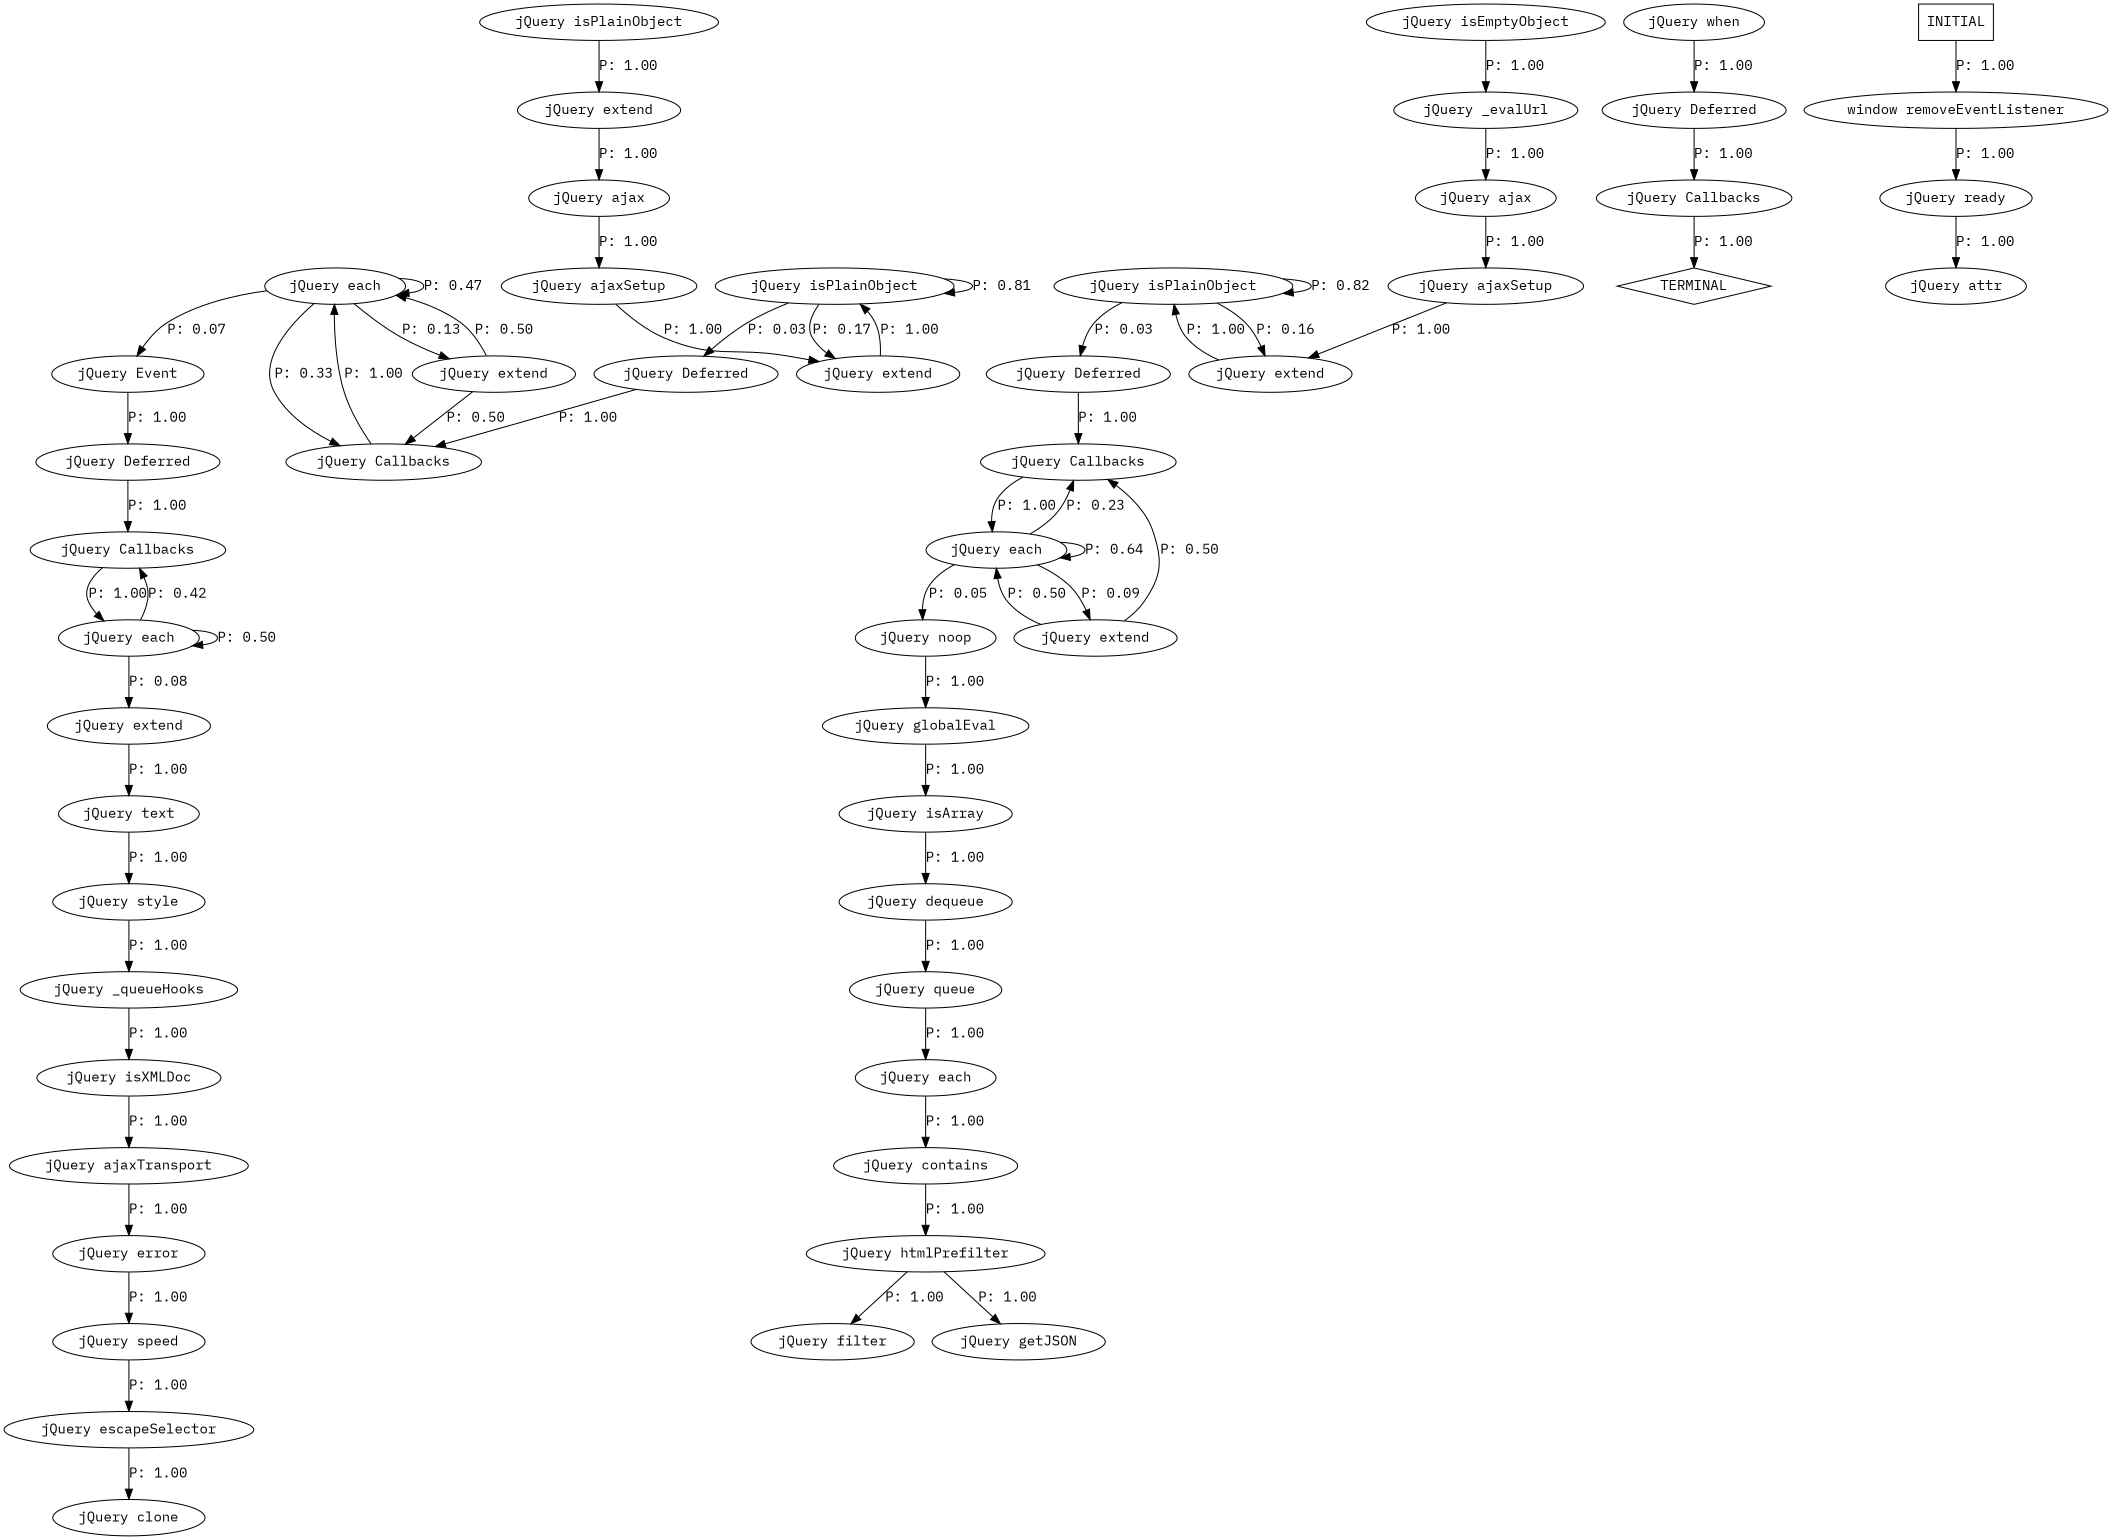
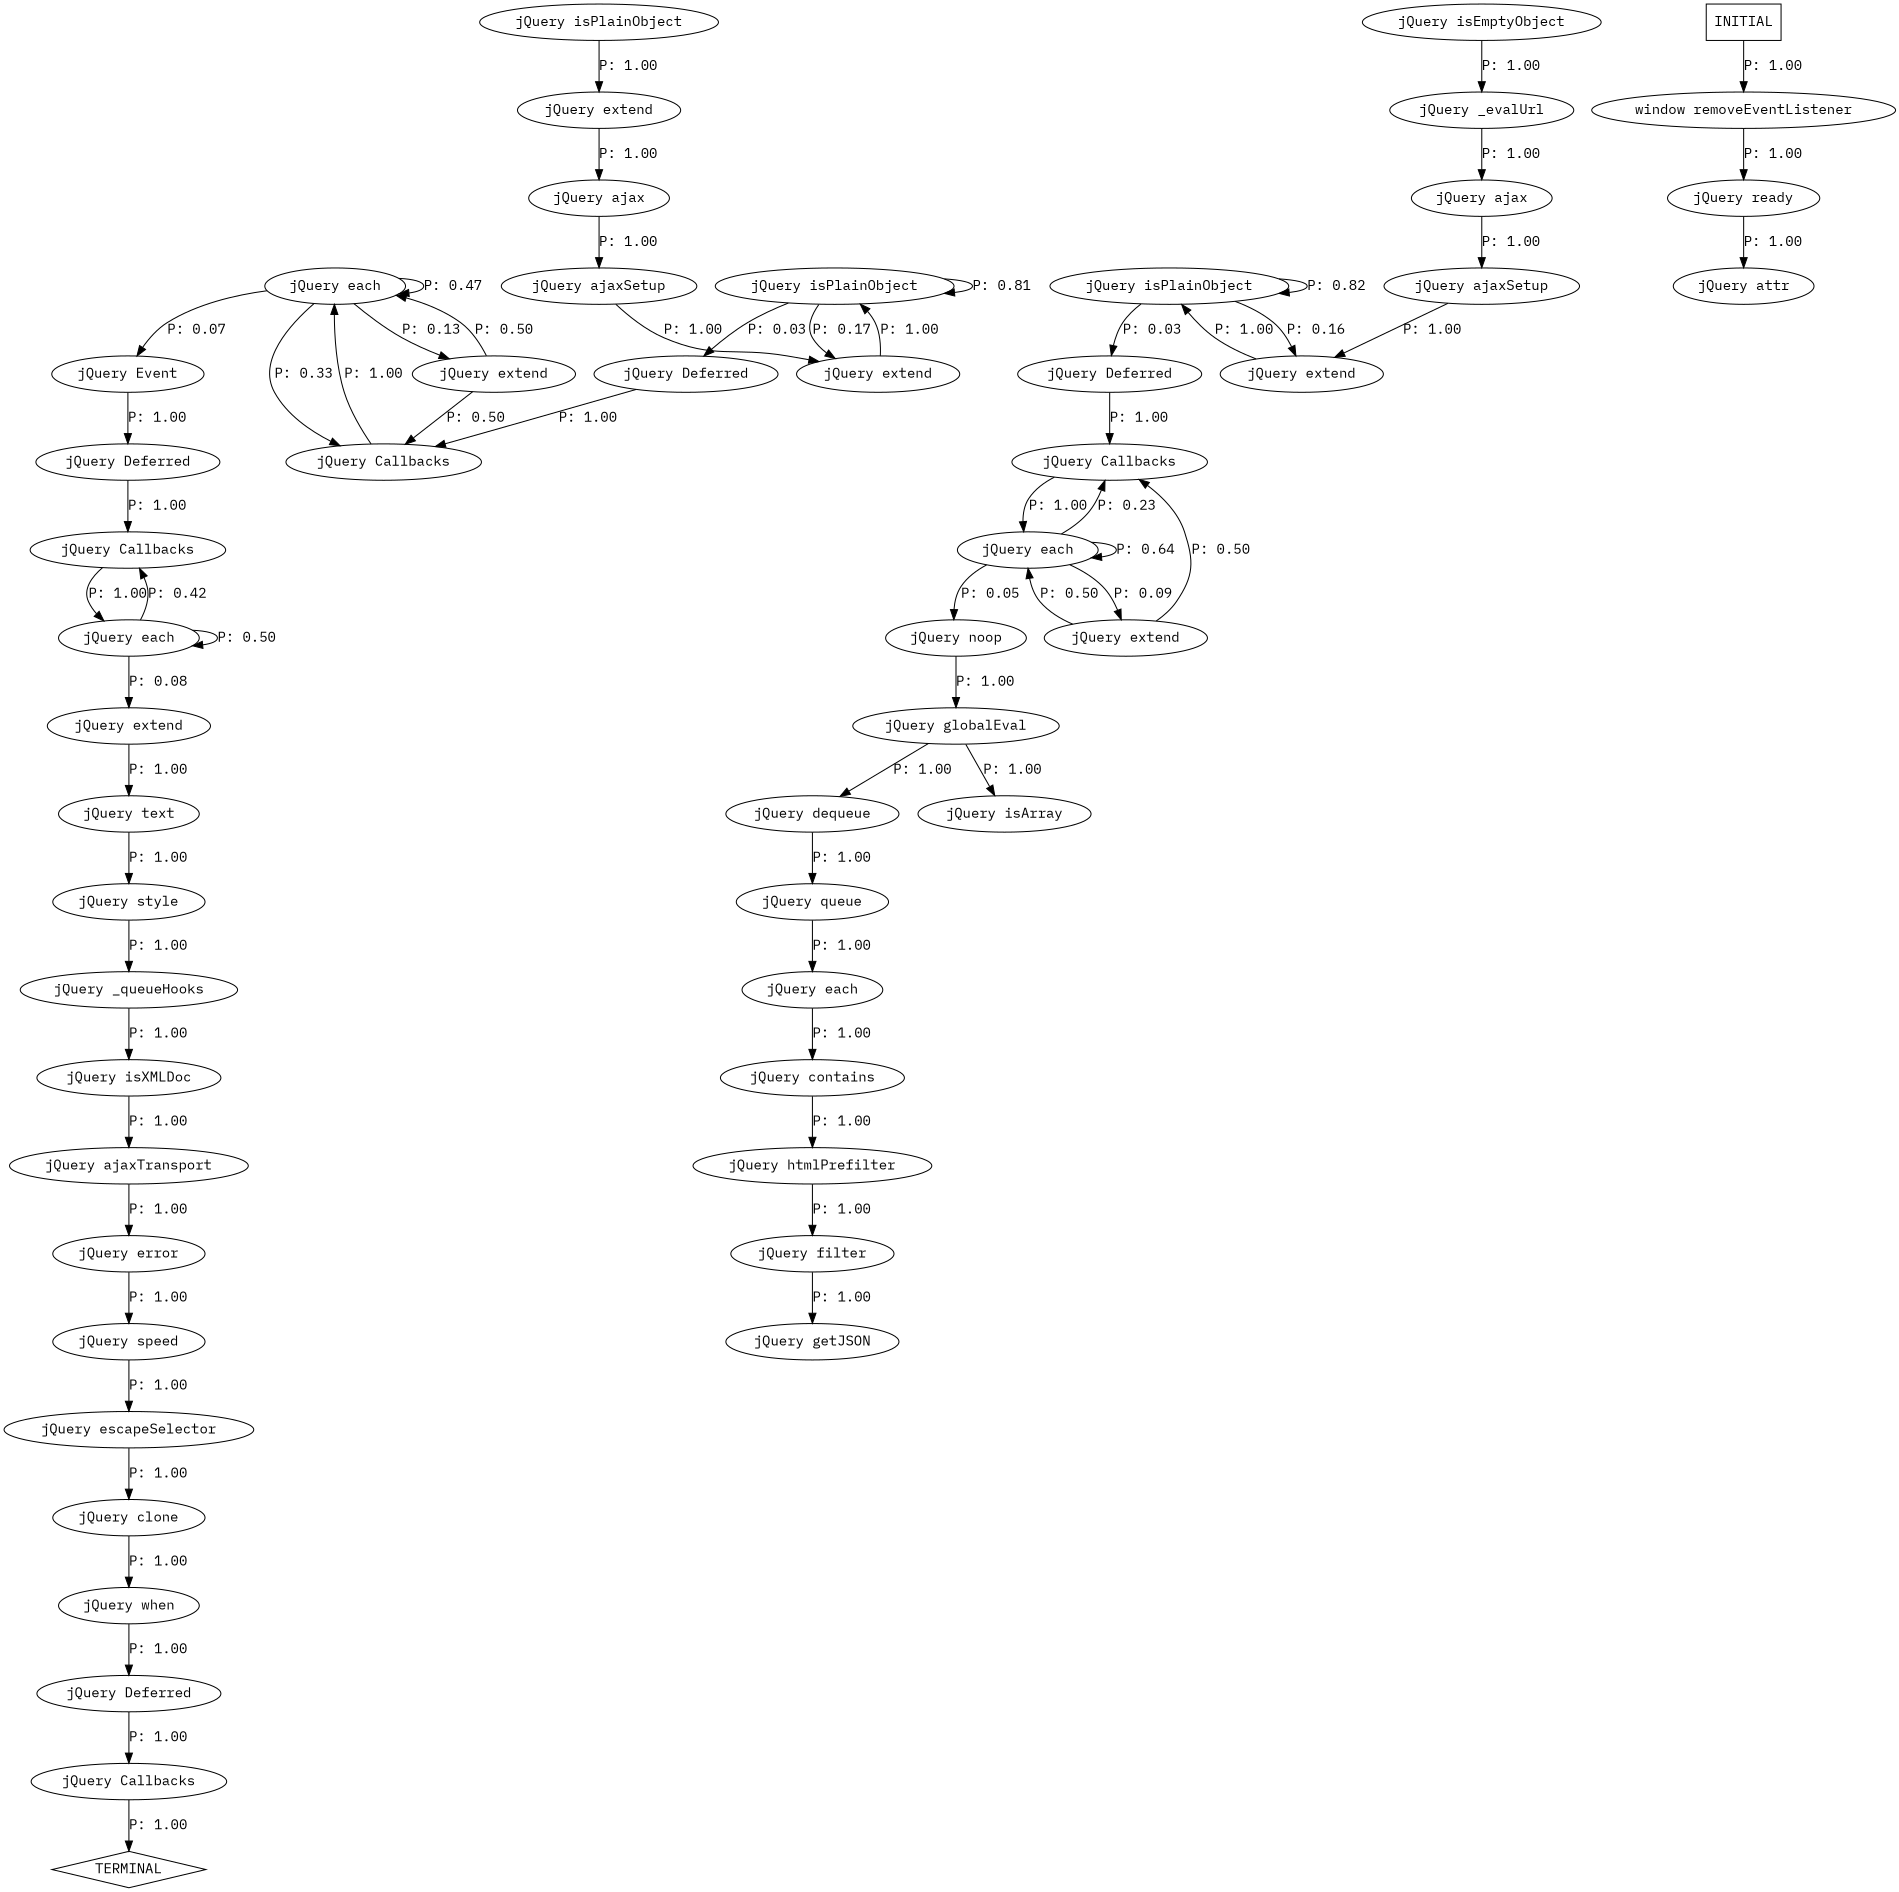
  digraph {
    fontname="IBM Plex Mono"
    node [fontname="IBM Plex Mono"]
    edge [fontname="IBM Plex Mono"]
    n1 [label="jQuery Callbacks"]
    n2 [label="jQuery each"]
    n3 [label="jQuery extend"]
    n4 [label="jQuery Callbacks"]
    n5 [label="jQuery each"]
    n6 [label="jQuery extend"]
    n7 [label="jQuery noop"]
    n8 [label="jQuery Callbacks"]
    n9 [label="jQuery each"]
    n10 [label="jQuery Event"]
    n11 [label="jQuery extend"]
    n12 [label="jQuery Callbacks"]
    n13 [label=TERMINAL shape=diamond]
    n14 [label="jQuery Deferred"]
    n15 [label="jQuery Deferred"]
    n16 [label="jQuery Deferred"]
    n17 [label="jQuery Deferred"]
    n18 [label="jQuery _evalUrl"]
    n19 [label="jQuery ajax"]
    n20 [label="jQuery ajaxSetup"]
    n21 [label="jQuery _queueHooks"]
    n22 [label="jQuery isXMLDoc"]
    n23 [label="jQuery ajaxTransport"]
    n24 [label="jQuery extend"]
    n25 [label="jQuery ajax"]
    n26 [label="jQuery ajaxSetup"]
    n27 [label="jQuery extend"]
    n28 [label="jQuery isPlainObject"]
    n29 [label="jQuery isPlainObject"]
    n30 [label="jQuery error"]
    n31 [label="jQuery speed"]
    n32 [label="jQuery attr"]
    n33 [label="jQuery isEmptyObject"]
    n34 [label="jQuery clone"]
    n35 [label="jQuery when"]
    n36 [label="jQuery contains"]
    n37 [label="jQuery htmlPrefilter"]
    n38 [label="jQuery filter"]
    n39 [label="jQuery dequeue"]
    n40 [label="jQuery queue"]
    n41 [label="jQuery each"]
    n42 [label="jQuery text"]
    n43 [label="jQuery globalEval"]
    n44 [label="jQuery escapeSelector"]
    n45 [label="jQuery extend"]
    n46 [label="jQuery style"]
    n47 [label="jQuery getJSON"]
    n48 [label="jQuery isPlainObject"]
    n49 [label="jQuery isArray"]
    n50 [label="jQuery ready"]
    n51 [label="window removeEventListener"]
    n52 [label=INITIAL shape=box]
    n1 -> n2 [label="P: 1.00"]
    n2 -> n1 [label="P: 0.42"]
    n2 -> n2 [label="P: 0.50"]
    n2 -> n3 [label="P: 0.08"]
    n3 -> n42 [label="P: 1.00"]
    n4 -> n5 [label="P: 1.00"]
    n5 -> n4 [label="P: 0.23"]
    n5 -> n5 [label="P: 0.64"]
    n5 -> n6 [label="P: 0.09"]
    n5 -> n7 [label="P: 0.05"]
    n6 -> n4 [label="P: 0.50"]
    n6 -> n5 [label="P: 0.50"]
    n7 -> n43 [label="P: 1.00"]
    n8 -> n9 [label="P: 1.00"]
    n9 -> n8 [label="P: 0.33"]
    n9 -> n9 [label="P: 0.47"]
    n9 -> n10 [label="P: 0.07"]
    n9 -> n11 [label="P: 0.13"]
    n10 -> n16 [label="P: 1.00"]
    n11 -> n8 [label="P: 0.50"]
    n11 -> n9 [label="P: 0.50"]
    n12 -> n13 [label="P: 1.00"]
    n14 -> n12 [label="P: 1.00"]
    n15 -> n8 [label="P: 1.00"]
    n16 -> n1 [label="P: 1.00"]
    n17 -> n4 [label="P: 1.00"]
    n18 -> n19 [label="P: 1.00"]
    n19 -> n20 [label="P: 1.00"]
    n20 -> n24 [label="P: 1.00"]
    n21 -> n22 [label="P: 1.00"]
    n22 -> n23 [label="P: 1.00"]
    n23 -> n30 [label="P: 1.00"]
    n24 -> n28 [label="P: 1.00"]
    n25 -> n26 [label="P: 1.00"]
    n26 -> n27 [label="P: 1.00"]
    n27 -> n29 [label="P: 1.00"]
    n28 -> n17 [label="P: 0.03"]
    n28 -> n24 [label="P: 0.16"]
    n28 -> n28 [label="P: 0.82"]
    n29 -> n15 [label="P: 0.03"]
    n29 -> n27 [label="P: 0.17"]
    n29 -> n29 [label="P: 0.81"]
    n30 -> n31 [label="P: 1.00"]
    n31 -> n44 [label="P: 1.00"]
    n33 -> n18 [label="P: 1.00"]
+   n34 -> n35 [label="P: 1.00"]
    n35 -> n14 [label="P: 1.00"]
    n36 -> n37 [label="P: 1.00"]
    n37 -> n38 [label="P: 1.00"]
-   n37 -> n47 [label="P: 1.00"]
+   n38 -> n47 [label="P: 1.00"]
    n39 -> n40 [label="P: 1.00"]
    n40 -> n41 [label="P: 1.00"]
    n41 -> n36 [label="P: 1.00"]
    n42 -> n46 [label="P: 1.00"]
    n43 -> n49 [label="P: 1.00"]
    n44 -> n34 [label="P: 1.00"]
    n45 -> n25 [label="P: 1.00"]
    n46 -> n21 [label="P: 1.00"]
    n48 -> n45 [label="P: 1.00"]
-   n49 -> n39 [label="P: 1.00"]
+   n43 -> n39 [label="P: 1.00"]
    n50 -> n32 [label="P: 1.00"]
    n51 -> n50 [label="P: 1.00"]
    n52 -> n51 [label="P: 1.00"]
  }
